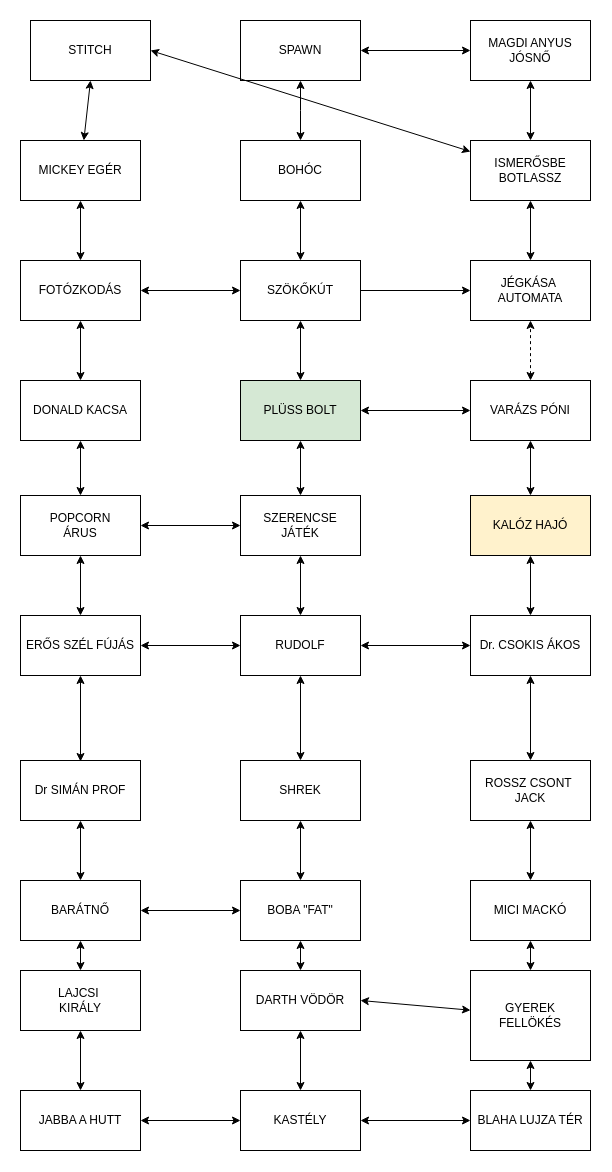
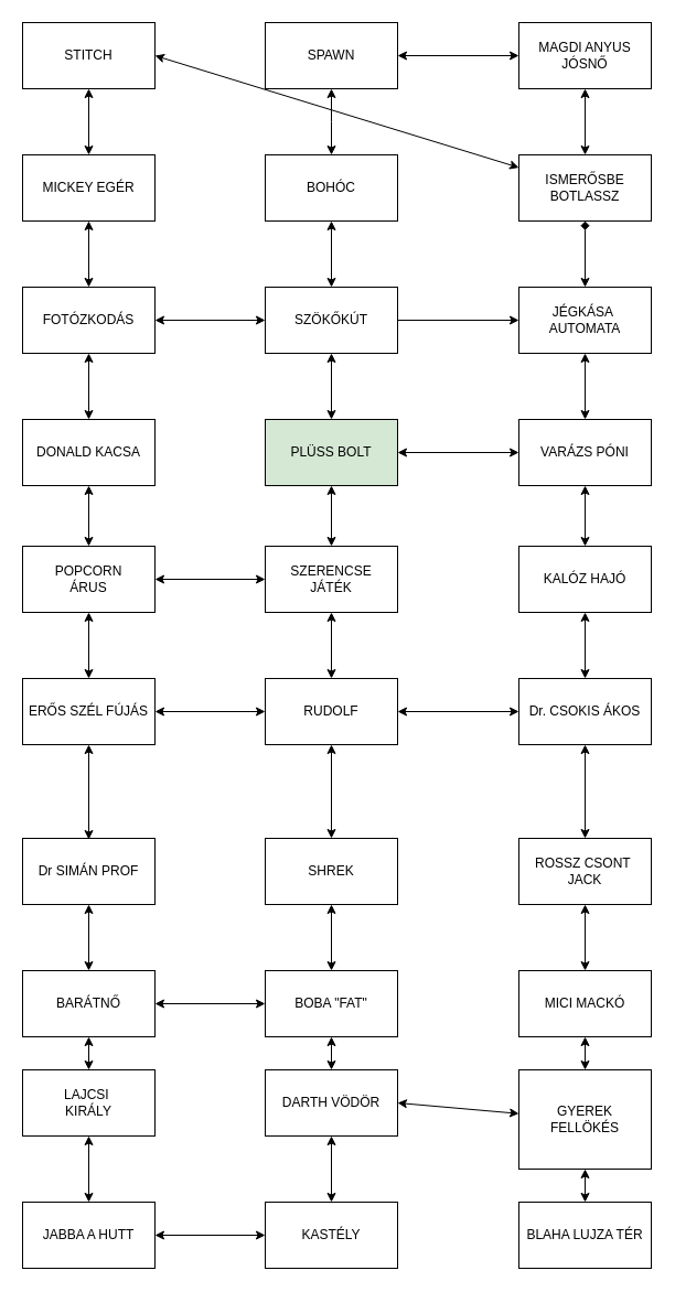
  <mxCell id="0" />
  <mxCell id="1" parent="0" />
  <mxCell id="2" value="SPAWN" style="rounded=0;whiteSpace=wrap;html=1;" parent="1" vertex="1"><mxGeometry x="240" y="20" width="120" height="60" as="geometry" /></mxCell>
- <mxCell id="3" value="STITCH" style="rounded=0;whiteSpace=wrap;html=1;" parent="1" vertex="1"><mxGeometry x="30" y="20" width="120" height="60" as="geometry" /></mxCell>
+ <mxCell id="3" value="STITCH" style="rounded=0;whiteSpace=wrap;html=1;" parent="1" vertex="1"><mxGeometry x="20" y="20" width="120" height="60" as="geometry" /></mxCell>
  <mxCell id="4" value="" style="endArrow=classic;startArrow=classic;html=1;rounded=0;exitX=1;exitY=0.5;exitDx=0;exitDy=0;" parent="1" source="3" target="46" edge="1"><mxGeometry width="50" height="50" relative="1" as="geometry"><mxPoint x="110" y="430" as="sourcePoint" /><mxPoint x="160" y="380" as="targetPoint" /></mxGeometry></mxCell>
  <mxCell id="5" value="MAGDI ANYUS&lt;br&gt;JÓSNŐ" style="rounded=0;whiteSpace=wrap;html=1;" parent="1" vertex="1"><mxGeometry x="470" y="20" width="120" height="60" as="geometry" /></mxCell>
  <mxCell id="6" value="" style="endArrow=classic;startArrow=classic;html=1;rounded=0;entryX=0;entryY=0.5;entryDx=0;entryDy=0;exitX=1;exitY=0.5;exitDx=0;exitDy=0;" parent="1" source="2" target="5" edge="1"><mxGeometry width="50" height="50" relative="1" as="geometry"><mxPoint x="110" y="400" as="sourcePoint" /><mxPoint x="160" y="350" as="targetPoint" /></mxGeometry></mxCell>
  <mxCell id="7" value="BOHÓC" style="rounded=0;whiteSpace=wrap;html=1;" parent="1" vertex="1"><mxGeometry x="240" y="140" width="120" height="60" as="geometry" /></mxCell>
  <mxCell id="8" value="MICKEY EGÉR" style="rounded=0;whiteSpace=wrap;html=1;" parent="1" vertex="1"><mxGeometry x="20" y="140" width="120" height="60" as="geometry" /></mxCell>
  <mxCell id="9" value="GYEREK &lt;br&gt;FELLÖKÉS" style="rounded=0;whiteSpace=wrap;html=1;" parent="1" vertex="1"><mxGeometry x="470" y="970" width="120" height="90" as="geometry" /></mxCell>
  <mxCell id="10" value="" style="endArrow=classic;startArrow=classic;html=1;rounded=0;entryX=0.5;entryY=1;entryDx=0;entryDy=0;" parent="1" source="8" target="3" edge="1"><mxGeometry width="50" height="50" relative="1" as="geometry"><mxPoint x="110" y="400" as="sourcePoint" /><mxPoint x="160" y="350" as="targetPoint" /></mxGeometry></mxCell>
  <mxCell id="11" value="" style="endArrow=classic;startArrow=classic;html=1;rounded=0;exitX=0.5;exitY=0;exitDx=0;exitDy=0;" parent="1" source="7" target="2" edge="1"><mxGeometry width="50" height="50" relative="1" as="geometry"><mxPoint x="90" y="150" as="sourcePoint" /><mxPoint x="90" y="90" as="targetPoint" /><Array as="points"><mxPoint x="300" y="110" /></Array></mxGeometry></mxCell>
  <mxCell id="12" value="" style="endArrow=classic;startArrow=classic;html=1;rounded=0;entryX=0.5;entryY=1;entryDx=0;entryDy=0;exitX=0.5;exitY=0;exitDx=0;exitDy=0;" parent="1" source="46" target="5" edge="1"><mxGeometry width="50" height="50" relative="1" as="geometry"><mxPoint x="560" y="130" as="sourcePoint" /><mxPoint x="310" y="90" as="targetPoint" /><Array as="points" /></mxGeometry></mxCell>
  <mxCell id="13" style="edgeStyle=orthogonalEdgeStyle;rounded=0;orthogonalLoop=1;jettySize=auto;html=1;exitX=1;exitY=0.5;exitDx=0;exitDy=0;entryX=0;entryY=0.5;entryDx=0;entryDy=0;" edge="1" parent="1" source="14" target="17"><mxGeometry relative="1" as="geometry" /></mxCell>
  <mxCell id="14" value="SZÖKŐKÚT" style="rounded=0;whiteSpace=wrap;html=1;" parent="1" vertex="1"><mxGeometry x="240" y="260" width="120" height="60" as="geometry" /></mxCell>
  <mxCell id="15" value="FOTÓZKODÁS" style="rounded=0;whiteSpace=wrap;html=1;" parent="1" vertex="1"><mxGeometry x="20" y="260" width="120" height="60" as="geometry" /></mxCell>
  <mxCell id="16" value="" style="endArrow=classic;startArrow=classic;html=1;rounded=0;entryX=0;entryY=0.5;entryDx=0;entryDy=0;exitX=1;exitY=0.5;exitDx=0;exitDy=0;" parent="1" source="15" target="14" edge="1"><mxGeometry width="50" height="50" relative="1" as="geometry"><mxPoint x="110" y="670" as="sourcePoint" /><mxPoint x="160" y="620" as="targetPoint" /></mxGeometry></mxCell>
  <mxCell id="17" value="JÉGKÁSA&amp;nbsp;&lt;br&gt;AUTOMATA" style="rounded=0;whiteSpace=wrap;html=1;" parent="1" vertex="1"><mxGeometry x="470" y="260" width="120" height="60" as="geometry" /></mxCell>
  <mxCell id="18" value="PLÜSS BOLT" style="rounded=0;whiteSpace=wrap;html=1;fillColor=#d5e8d4;" parent="1" vertex="1"><mxGeometry x="240" y="380" width="120" height="60" as="geometry" /></mxCell>
  <mxCell id="19" value="DONALD KACSA" style="rounded=0;whiteSpace=wrap;html=1;" parent="1" vertex="1"><mxGeometry x="20" y="380" width="120" height="60" as="geometry" /></mxCell>
  <mxCell id="20" value="VARÁZS PÓNI" style="rounded=0;whiteSpace=wrap;html=1;" parent="1" vertex="1"><mxGeometry x="470" y="380" width="120" height="60" as="geometry" /></mxCell>
  <mxCell id="21" value="" style="endArrow=classic;startArrow=classic;html=1;rounded=0;entryX=0;entryY=0.5;entryDx=0;entryDy=0;exitX=1;exitY=0.5;exitDx=0;exitDy=0;" parent="1" source="18" target="20" edge="1"><mxGeometry width="50" height="50" relative="1" as="geometry"><mxPoint x="110" y="760" as="sourcePoint" /><mxPoint x="160" y="710" as="targetPoint" /></mxGeometry></mxCell>
  <mxCell id="22" value="" style="endArrow=classic;startArrow=classic;html=1;rounded=0;entryX=0.5;entryY=1;entryDx=0;entryDy=0;" parent="1" source="19" target="15" edge="1"><mxGeometry width="50" height="50" relative="1" as="geometry"><mxPoint x="110" y="640" as="sourcePoint" /><mxPoint x="160" y="590" as="targetPoint" /></mxGeometry></mxCell>
- <mxCell id="23" value="" style="endArrow=classic;startArrow=classic;html=1;rounded=0;exitX=0.5;exitY=0;exitDx=0;exitDy=0;entryX=0.5;entryY=1;entryDx=0;entryDy=0;dashed=1;" parent="1" source="20" target="17" edge="1"><mxGeometry width="50" height="50" relative="1" as="geometry"><mxPoint x="310" y="390" as="sourcePoint" /><mxPoint x="310" y="330" as="targetPoint" /><Array as="points" /></mxGeometry></mxCell>
+ <mxCell id="23" value="" style="endArrow=classic;startArrow=classic;html=1;rounded=0;exitX=0.5;exitY=0;exitDx=0;exitDy=0;entryX=0.5;entryY=1;entryDx=0;entryDy=0;" parent="1" source="20" target="17" edge="1"><mxGeometry width="50" height="50" relative="1" as="geometry"><mxPoint x="310" y="390" as="sourcePoint" /><mxPoint x="310" y="330" as="targetPoint" /><Array as="points" /></mxGeometry></mxCell>
  <mxCell id="24" value="SZERENCSE&lt;br&gt;JÁTÉK" style="rounded=0;whiteSpace=wrap;html=1;" parent="1" vertex="1"><mxGeometry x="240" y="495" width="120" height="60" as="geometry" /></mxCell>
  <mxCell id="25" value="POPCORN&lt;br&gt;ÁRUS" style="rounded=0;whiteSpace=wrap;html=1;" parent="1" vertex="1"><mxGeometry x="20" y="495" width="120" height="60" as="geometry" /></mxCell>
  <mxCell id="26" value="" style="endArrow=classic;startArrow=classic;html=1;rounded=0;entryX=0;entryY=0.5;entryDx=0;entryDy=0;exitX=1;exitY=0.5;exitDx=0;exitDy=0;" parent="1" source="25" target="24" edge="1"><mxGeometry width="50" height="50" relative="1" as="geometry"><mxPoint x="110" y="905" as="sourcePoint" /><mxPoint x="160" y="855" as="targetPoint" /></mxGeometry></mxCell>
- <mxCell id="27" value="KALÓZ HAJÓ" style="rounded=0;whiteSpace=wrap;html=1;fillColor=#fff2cc;" parent="1" vertex="1"><mxGeometry x="470" y="495" width="120" height="60" as="geometry" /></mxCell>
+ <mxCell id="27" value="KALÓZ HAJÓ" style="rounded=0;whiteSpace=wrap;html=1;" parent="1" vertex="1"><mxGeometry x="470" y="495" width="120" height="60" as="geometry" /></mxCell>
  <mxCell id="28" value="RUDOLF" style="rounded=0;whiteSpace=wrap;html=1;" parent="1" vertex="1"><mxGeometry x="240" y="615" width="120" height="60" as="geometry" /></mxCell>
  <mxCell id="29" value="Dr SIMÁN PROF" style="rounded=0;whiteSpace=wrap;html=1;" parent="1" vertex="1"><mxGeometry x="20" y="760" width="120" height="60" as="geometry" /></mxCell>
  <mxCell id="30" value="" style="endArrow=classic;startArrow=classic;html=1;rounded=0;entryX=0;entryY=0.5;entryDx=0;entryDy=0;exitX=1;exitY=0.5;exitDx=0;exitDy=0;" parent="1" source="45" target="28" edge="1"><mxGeometry width="50" height="50" relative="1" as="geometry"><mxPoint x="170" y="650" as="sourcePoint" /><mxPoint x="160" y="975" as="targetPoint" /></mxGeometry></mxCell>
  <mxCell id="31" value="Dr. CSOKIS ÁKOS" style="rounded=0;whiteSpace=wrap;html=1;" parent="1" vertex="1"><mxGeometry x="470" y="615" width="120" height="60" as="geometry" /></mxCell>
  <mxCell id="32" value="" style="endArrow=classic;startArrow=classic;html=1;rounded=0;entryX=0;entryY=0.5;entryDx=0;entryDy=0;exitX=1;exitY=0.5;exitDx=0;exitDy=0;" parent="1" source="28" target="31" edge="1"><mxGeometry width="50" height="50" relative="1" as="geometry"><mxPoint x="110" y="995" as="sourcePoint" /><mxPoint x="160" y="945" as="targetPoint" /></mxGeometry></mxCell>
  <mxCell id="33" value="" style="endArrow=classic;startArrow=classic;html=1;rounded=0;entryX=0.5;entryY=1;entryDx=0;entryDy=0;" parent="1" source="45" target="25" edge="1"><mxGeometry width="50" height="50" relative="1" as="geometry"><mxPoint x="80" y="590" as="sourcePoint" /><mxPoint x="160" y="825" as="targetPoint" /></mxGeometry></mxCell>
  <mxCell id="34" value="" style="endArrow=classic;startArrow=classic;html=1;rounded=0;exitX=0.5;exitY=0;exitDx=0;exitDy=0;entryX=0.5;entryY=1;entryDx=0;entryDy=0;" parent="1" source="31" target="27" edge="1"><mxGeometry width="50" height="50" relative="1" as="geometry"><mxPoint x="310" y="625" as="sourcePoint" /><mxPoint x="310" y="565" as="targetPoint" /><Array as="points" /></mxGeometry></mxCell>
  <mxCell id="35" value="SHREK" style="rounded=0;whiteSpace=wrap;html=1;" parent="1" vertex="1"><mxGeometry x="240" y="760" width="120" height="60" as="geometry" /></mxCell>
  <mxCell id="36" value="BARÁTNŐ" style="rounded=0;whiteSpace=wrap;html=1;" parent="1" vertex="1"><mxGeometry x="20" y="880" width="120" height="60" as="geometry" /></mxCell>
  <mxCell id="37" value="ROSSZ CSONT&amp;nbsp;&lt;br&gt;JACK" style="rounded=0;whiteSpace=wrap;html=1;" parent="1" vertex="1"><mxGeometry x="470" y="760" width="120" height="60" as="geometry" /></mxCell>
  <mxCell id="38" value="BOBA &quot;FAT&quot;" style="rounded=0;whiteSpace=wrap;html=1;" parent="1" vertex="1"><mxGeometry x="240" y="880" width="120" height="60" as="geometry" /></mxCell>
  <mxCell id="39" value="LAJCSI&amp;nbsp;&lt;br&gt;KIRÁLY" style="rounded=0;whiteSpace=wrap;html=1;" parent="1" vertex="1"><mxGeometry x="20" y="970" width="120" height="60" as="geometry" /></mxCell>
  <mxCell id="40" value="" style="endArrow=classic;startArrow=classic;html=1;rounded=0;entryX=0;entryY=0.5;entryDx=0;entryDy=0;exitX=1;exitY=0.5;exitDx=0;exitDy=0;" parent="1" source="36" target="38" edge="1"><mxGeometry width="50" height="50" relative="1" as="geometry"><mxPoint x="180" y="910" as="sourcePoint" /><mxPoint x="160" y="1240" as="targetPoint" /></mxGeometry></mxCell>
  <mxCell id="41" value="MICI MACKÓ" style="rounded=0;whiteSpace=wrap;html=1;" parent="1" vertex="1"><mxGeometry x="470" y="880" width="120" height="60" as="geometry" /></mxCell>
  <mxCell id="42" value="" style="endArrow=classic;startArrow=classic;html=1;rounded=0;entryX=0.5;entryY=1;entryDx=0;entryDy=0;exitX=0.5;exitY=0;exitDx=0;exitDy=0;" parent="1" source="36" target="29" edge="1"><mxGeometry width="50" height="50" relative="1" as="geometry"><mxPoint x="100" y="870" as="sourcePoint" /><mxPoint x="80" y="840" as="targetPoint" /></mxGeometry></mxCell>
  <mxCell id="43" value="" style="endArrow=classic;startArrow=classic;html=1;rounded=0;exitX=0.5;exitY=0;exitDx=0;exitDy=0;entryX=0.5;entryY=1;entryDx=0;entryDy=0;" parent="1" source="41" target="37" edge="1"><mxGeometry width="50" height="50" relative="1" as="geometry"><mxPoint x="310" y="890" as="sourcePoint" /><mxPoint x="310" y="830" as="targetPoint" /><Array as="points" /></mxGeometry></mxCell>
  <mxCell id="44" value="DARTH VÖDÖR" style="rounded=0;whiteSpace=wrap;html=1;" parent="1" vertex="1"><mxGeometry x="240" y="970" width="120" height="60" as="geometry" /></mxCell>
  <mxCell id="45" value="ERŐS SZÉL FÚJÁS" style="rounded=0;whiteSpace=wrap;html=1;" parent="1" vertex="1"><mxGeometry x="20" y="615" width="120" height="60" as="geometry" /></mxCell>
  <mxCell id="46" value="ISMERŐSBE BOTLASSZ" style="rounded=0;whiteSpace=wrap;html=1;" parent="1" vertex="1"><mxGeometry x="470" y="140" width="120" height="60" as="geometry" /></mxCell>
  <mxCell id="47" value="" style="endArrow=classic;startArrow=classic;html=1;rounded=0;exitX=1;exitY=0.5;exitDx=0;exitDy=0;" parent="1" source="44" target="9" edge="1"><mxGeometry width="50" height="50" relative="1" as="geometry"><mxPoint x="110" y="1350" as="sourcePoint" /><mxPoint x="410" y="1000" as="targetPoint" /></mxGeometry></mxCell>
  <mxCell id="48" value="KASTÉLY" style="rounded=0;whiteSpace=wrap;html=1;" parent="1" vertex="1"><mxGeometry x="240" y="1090" width="120" height="60" as="geometry" /></mxCell>
  <mxCell id="49" value="JABBA A HUTT" style="rounded=0;whiteSpace=wrap;html=1;" parent="1" vertex="1"><mxGeometry x="20" y="1090" width="120" height="60" as="geometry" /></mxCell>
  <mxCell id="50" value="" style="endArrow=classic;startArrow=classic;html=1;rounded=0;entryX=0;entryY=0.5;entryDx=0;entryDy=0;exitX=1;exitY=0.5;exitDx=0;exitDy=0;" parent="1" source="49" target="48" edge="1"><mxGeometry width="50" height="50" relative="1" as="geometry"><mxPoint x="110" y="1500" as="sourcePoint" /><mxPoint x="160" y="1450" as="targetPoint" /></mxGeometry></mxCell>
  <mxCell id="51" value="BLAHA LUJZA TÉR" style="rounded=0;whiteSpace=wrap;html=1;" parent="1" vertex="1"><mxGeometry x="470" y="1090" width="120" height="60" as="geometry" /></mxCell>
- <mxCell id="52" value="" style="endArrow=classic;startArrow=classic;html=1;rounded=0;entryX=0;entryY=0.5;entryDx=0;entryDy=0;exitX=1;exitY=0.5;exitDx=0;exitDy=0;" parent="1" source="48" target="51" edge="1"><mxGeometry width="50" height="50" relative="1" as="geometry"><mxPoint x="110" y="1470" as="sourcePoint" /><mxPoint x="160" y="1420" as="targetPoint" /></mxGeometry></mxCell>
  <mxCell id="53" value="" style="endArrow=classic;startArrow=classic;html=1;rounded=0;entryX=0.5;entryY=1;entryDx=0;entryDy=0;" parent="1" source="49" target="39" edge="1"><mxGeometry width="50" height="50" relative="1" as="geometry"><mxPoint x="110" y="1350" as="sourcePoint" /><mxPoint x="100" y="1050" as="targetPoint" /></mxGeometry></mxCell>
  <mxCell id="54" value="" style="endArrow=classic;startArrow=classic;html=1;rounded=0;exitX=0.5;exitY=0;exitDx=0;exitDy=0;entryX=0.5;entryY=1;entryDx=0;entryDy=0;" parent="1" source="51" target="9" edge="1"><mxGeometry width="50" height="50" relative="1" as="geometry"><mxPoint x="310" y="1100" as="sourcePoint" /><mxPoint x="490" y="1050" as="targetPoint" /><Array as="points" /></mxGeometry></mxCell>
  <mxCell id="55" value="" style="endArrow=classic;startArrow=classic;html=1;rounded=0;entryX=0.5;entryY=1;entryDx=0;entryDy=0;" parent="1" source="39" target="36" edge="1"><mxGeometry width="50" height="50" relative="1" as="geometry"><mxPoint x="70" y="960" as="sourcePoint" /><mxPoint x="90" y="950" as="targetPoint" /></mxGeometry></mxCell>
  <mxCell id="56" value="" style="endArrow=classic;startArrow=classic;html=1;rounded=0;entryX=0.5;entryY=1;entryDx=0;entryDy=0;" parent="1" source="44" target="38" edge="1"><mxGeometry width="50" height="50" relative="1" as="geometry"><mxPoint x="90" y="980" as="sourcePoint" /><mxPoint x="90" y="950" as="targetPoint" /></mxGeometry></mxCell>
  <mxCell id="57" value="" style="endArrow=classic;startArrow=classic;html=1;rounded=0;exitX=0.5;exitY=0;exitDx=0;exitDy=0;entryX=0.5;entryY=1;entryDx=0;entryDy=0;" parent="1" source="14" target="7" edge="1"><mxGeometry width="50" height="50" relative="1" as="geometry"><mxPoint x="310" y="150" as="sourcePoint" /><mxPoint x="310" y="90" as="targetPoint" /><Array as="points" /></mxGeometry></mxCell>
  <mxCell id="58" value="" style="endArrow=classic;startArrow=classic;html=1;rounded=0;exitX=0.5;exitY=0;exitDx=0;exitDy=0;entryX=0.5;entryY=1;entryDx=0;entryDy=0;" parent="1" source="18" target="14" edge="1"><mxGeometry width="50" height="50" relative="1" as="geometry"><mxPoint x="310" y="270" as="sourcePoint" /><mxPoint x="300" y="330" as="targetPoint" /><Array as="points" /></mxGeometry></mxCell>
  <mxCell id="59" value="" style="endArrow=classic;startArrow=classic;html=1;rounded=0;entryX=0.5;entryY=0;entryDx=0;entryDy=0;exitX=0.5;exitY=1;exitDx=0;exitDy=0;" parent="1" source="19" target="25" edge="1"><mxGeometry width="50" height="50" relative="1" as="geometry"><mxPoint x="90" y="390" as="sourcePoint" /><mxPoint x="90" y="330" as="targetPoint" /></mxGeometry></mxCell>
  <mxCell id="60" value="" style="endArrow=classic;startArrow=classic;html=1;rounded=0;exitX=0.5;exitY=1;exitDx=0;exitDy=0;entryX=0.5;entryY=0;entryDx=0;entryDy=0;" parent="1" source="20" target="27" edge="1"><mxGeometry width="50" height="50" relative="1" as="geometry"><mxPoint x="540" y="390" as="sourcePoint" /><mxPoint x="540" y="330" as="targetPoint" /><Array as="points" /></mxGeometry></mxCell>
  <mxCell id="61" value="" style="endArrow=classic;startArrow=classic;html=1;rounded=0;exitX=0.5;exitY=0;exitDx=0;exitDy=0;entryX=0.5;entryY=1;entryDx=0;entryDy=0;" parent="1" source="24" target="18" edge="1"><mxGeometry width="50" height="50" relative="1" as="geometry"><mxPoint x="310" y="390" as="sourcePoint" /><mxPoint x="310" y="340" as="targetPoint" /><Array as="points" /></mxGeometry></mxCell>
  <mxCell id="62" value="" style="endArrow=classic;startArrow=classic;html=1;rounded=0;entryX=0.5;entryY=1;entryDx=0;entryDy=0;exitX=0.5;exitY=0;exitDx=0;exitDy=0;" parent="1" source="15" target="8" edge="1"><mxGeometry width="50" height="50" relative="1" as="geometry"><mxPoint x="100" y="400" as="sourcePoint" /><mxPoint x="100" y="340" as="targetPoint" /></mxGeometry></mxCell>
  <mxCell id="63" value="" style="endArrow=classic;startArrow=classic;html=1;rounded=0;exitX=0.5;exitY=1;exitDx=0;exitDy=0;entryX=0.5;entryY=0;entryDx=0;entryDy=0;" parent="1" source="24" target="28" edge="1"><mxGeometry width="50" height="50" relative="1" as="geometry"><mxPoint x="550" y="400" as="sourcePoint" /><mxPoint x="550" y="340" as="targetPoint" /><Array as="points" /></mxGeometry></mxCell>
- <mxCell id="64" value="" style="endArrow=classic;startArrow=classic;html=1;rounded=0;entryX=0.5;entryY=1;entryDx=0;entryDy=0;" parent="1" source="17" target="46" edge="1"><mxGeometry width="50" height="50" relative="1" as="geometry"><mxPoint x="320" y="400" as="sourcePoint" /><mxPoint x="520" y="220" as="targetPoint" /><Array as="points" /></mxGeometry></mxCell>
+ <mxCell id="64" value="" style="endArrow=diamond;startArrow=classic;html=1;rounded=0;entryX=0.5;entryY=1;entryDx=0;entryDy=0;" parent="1" source="17" target="46" edge="1"><mxGeometry width="50" height="50" relative="1" as="geometry"><mxPoint x="320" y="400" as="sourcePoint" /><mxPoint x="520" y="220" as="targetPoint" /><Array as="points" /></mxGeometry></mxCell>
  <mxCell id="65" value="" style="endArrow=classic;startArrow=classic;html=1;rounded=0;exitX=0.5;exitY=1;exitDx=0;exitDy=0;entryX=0.5;entryY=0.017;entryDx=0;entryDy=0;entryPerimeter=0;" parent="1" source="45" target="29" edge="1"><mxGeometry width="50" height="50" relative="1" as="geometry"><mxPoint x="80" y="690" as="sourcePoint" /><mxPoint x="78" y="761" as="targetPoint" /></mxGeometry></mxCell>
  <mxCell id="66" value="" style="endArrow=classic;startArrow=classic;html=1;rounded=0;exitX=0.5;exitY=1;exitDx=0;exitDy=0;entryX=0.5;entryY=0;entryDx=0;entryDy=0;" parent="1" source="31" target="37" edge="1"><mxGeometry width="50" height="50" relative="1" as="geometry"><mxPoint x="560" y="410" as="sourcePoint" /><mxPoint x="560" y="350" as="targetPoint" /><Array as="points" /></mxGeometry></mxCell>
  <mxCell id="67" value="" style="endArrow=classic;startArrow=classic;html=1;rounded=0;exitX=0.5;exitY=1;exitDx=0;exitDy=0;entryX=0.5;entryY=0;entryDx=0;entryDy=0;" parent="1" source="28" target="35" edge="1"><mxGeometry width="50" height="50" relative="1" as="geometry"><mxPoint x="330" y="410" as="sourcePoint" /><mxPoint x="330" y="350" as="targetPoint" /><Array as="points" /></mxGeometry></mxCell>
  <mxCell id="68" value="" style="endArrow=classic;startArrow=classic;html=1;rounded=0;entryX=0.5;entryY=1;entryDx=0;entryDy=0;exitX=0.5;exitY=0;exitDx=0;exitDy=0;" parent="1" source="48" target="44" edge="1"><mxGeometry width="50" height="50" relative="1" as="geometry"><mxPoint x="90" y="685" as="sourcePoint" /><mxPoint x="90" y="770" as="targetPoint" /></mxGeometry></mxCell>
  <mxCell id="69" value="" style="endArrow=classic;startArrow=classic;html=1;rounded=0;exitX=0.5;exitY=0;exitDx=0;exitDy=0;entryX=0.5;entryY=1;entryDx=0;entryDy=0;" parent="1" source="38" target="35" edge="1"><mxGeometry width="50" height="50" relative="1" as="geometry"><mxPoint x="540" y="685" as="sourcePoint" /><mxPoint x="540" y="770" as="targetPoint" /><Array as="points" /></mxGeometry></mxCell>
  <mxCell id="70" value="" style="endArrow=classic;startArrow=classic;html=1;rounded=0;entryX=0.5;entryY=1;entryDx=0;entryDy=0;exitX=0.5;exitY=0;exitDx=0;exitDy=0;" parent="1" source="9" target="41" edge="1"><mxGeometry width="50" height="50" relative="1" as="geometry"><mxPoint x="490" y="960" as="sourcePoint" /><mxPoint x="310" y="770" as="targetPoint" /><Array as="points" /></mxGeometry></mxCell>
